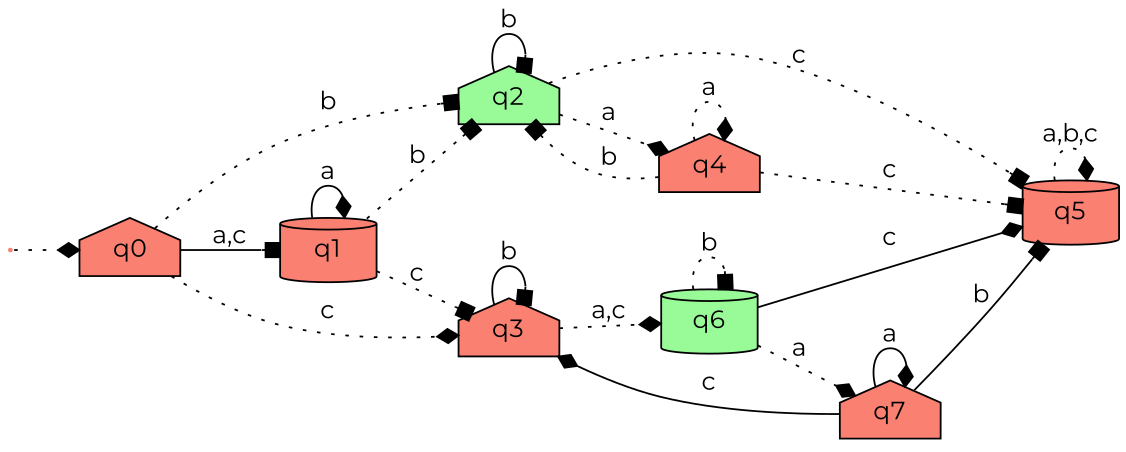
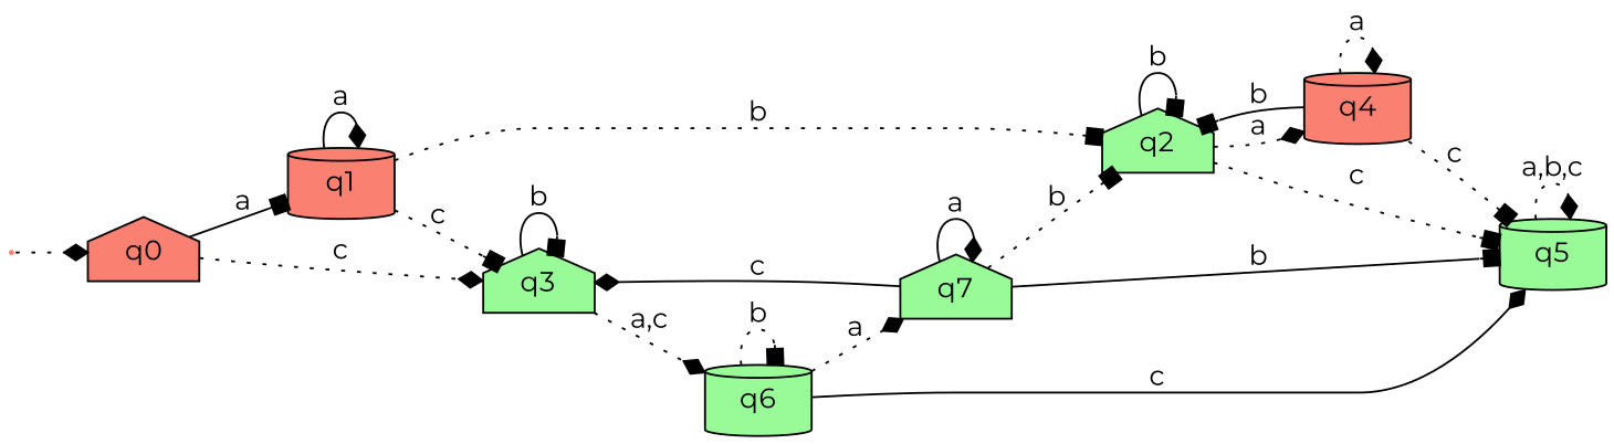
  digraph {
    fontname=Montserrat
    rankdir=LR
    node [color=black fillcolor=salmon fontcolor=black fontname=Montserrat shape=house style=filled]
    edge [arrowhead=diamond fontname=Montserrat style=dotted]
    start [color=white fontcolor=white shape=point]
    q0
    q1 [shape=cylinder]
    q2 [fillcolor=palegreen]
-   q3
-   q4
-   q5 [shape=cylinder]
+   q3 [fillcolor=palegreen]
+   q4 [shape=cylinder]
+   q5 [fillcolor=palegreen shape=cylinder]
    q6 [fillcolor=palegreen shape=cylinder]
-   q7
+   q7 [fillcolor=palegreen]
    start -> q0
-   q0 -> q1 [arrowhead=box label="a,c" style=solid]
-   q0 -> q2 [arrowhead=box label=b]
+   q0 -> q1 [arrowhead=box label=a style=solid]
+   q7 -> q2 [arrowhead=box label=b]
    q0 -> q3 [label=c]
    q1 -> q1 [label=a style=solid]
    q1 -> q2 [arrowhead=box label=b]
    q1 -> q3 [arrowhead=box label=c]
    q2 -> q2 [arrowhead=box label=b style=solid]
    q2 -> q4 [label=a]
    q2 -> q5 [arrowhead=box label=c]
    q3 -> q3 [arrowhead=box label=b style=solid]
    q3 -> q6 [label="a,c"]
-   q4 -> q2 [arrowhead=box label=b]
+   q4 -> q2 [arrowhead=box label=b style=solid]
    q4 -> q4 [label=a]
    q4 -> q5 [arrowhead=box label=c]
    q5 -> q5 [label="a,b,c"]
    q6 -> q5 [label=c style=solid]
    q6 -> q6 [arrowhead=box label=b]
    q6 -> q7 [label=a]
    q7 -> q3 [label=c style=solid]
    q7 -> q5 [arrowhead=box label=b style=solid]
    q7 -> q7 [label=a style=solid]
  }
